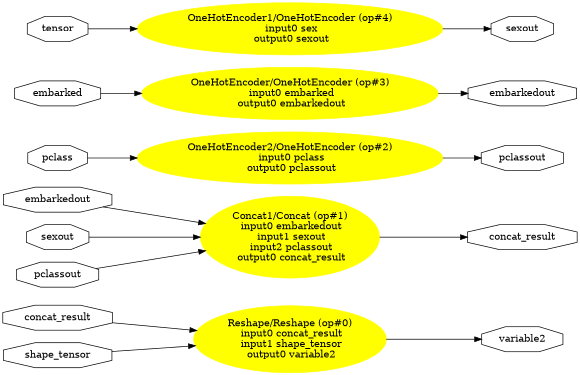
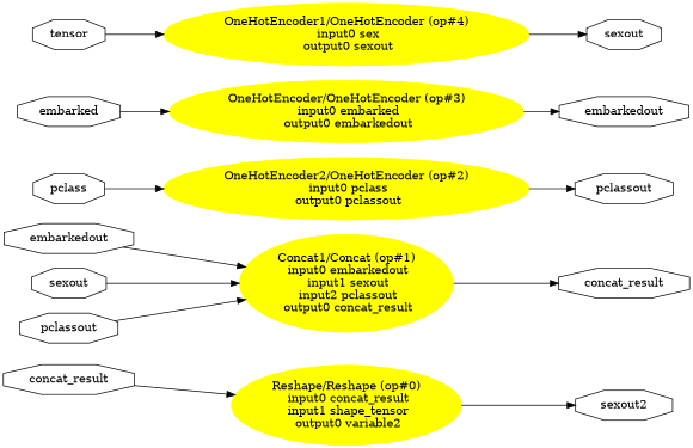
  digraph {
    rankdir=LR
    node [shape=octagon]
    "Reshape/Reshape (op#0)\n input0 concat_result\n input1 shape_tensor\n output0 variable2" [color=yellow fillcolor=yellow height=1.3356 style=filled width=3.1034 shape=""]
-   n2 [height=0.5 label=variable2 width=1.2897]
+   n2 [height=0.5 label=sexout2 width=1.2897]
    n3 [height=0.5 label=concat_result width=1.7978]
-   n4 [height=0.5 label=shape_tensor width=1.7783]
    "Concat1/Concat (op#1)\n input0 embarkedout\n input1 sexout\n input2 pclassout\n output0 concat_result" [color=yellow fillcolor=yellow height=1.6303 style=filled width=2.9463 shape=""]
    n6 [height=0.5 label=concat_result width=1.7978]
    n7 [height=0.5 label=embarkedout width=1.7392]
    n8 [height=0.5 label=sexout width=1.0357]
    n9 [height=0.5 label=pclassout width=1.3679]
    "OneHotEncoder2/OneHotEncoder (op#2)\n input0 pclass\n output0 pclassout" [color=yellow fillcolor=yellow height=1.041 style=filled width=4.9497 shape=""]
    n11 [height=0.5 label=pclassout width=1.3679]
    n12 [height=0.5 label=pclass width=1.0162]
    "OneHotEncoder/OneHotEncoder (op#3)\n input0 embarked\n output0 embarkedout" [color=yellow fillcolor=yellow height=1.041 style=filled width=4.8123 shape=""]
    n14 [height=0.5 label=embarkedout width=1.7392]
    n15 [height=0.5 label=embarked width=1.3874]
    "OneHotEncoder1/OneHotEncoder (op#4)\n input0 sex\n output0 sexout" [color=yellow fillcolor=yellow height=1.041 style=filled width=4.9497 shape=""]
    n17 [height=0.5 label=sexout width=1.0357]
    n18 [height=0.5 label=tensor width=0.75]
    "Reshape/Reshape (op#0)\n input0 concat_result\n input1 shape_tensor\n output0 variable2" -> n2
    n3 -> "Reshape/Reshape (op#0)\n input0 concat_result\n input1 shape_tensor\n output0 variable2"
-   n4 -> "Reshape/Reshape (op#0)\n input0 concat_result\n input1 shape_tensor\n output0 variable2"
    "Concat1/Concat (op#1)\n input0 embarkedout\n input1 sexout\n input2 pclassout\n output0 concat_result" -> n6
    n7 -> "Concat1/Concat (op#1)\n input0 embarkedout\n input1 sexout\n input2 pclassout\n output0 concat_result"
    n8 -> "Concat1/Concat (op#1)\n input0 embarkedout\n input1 sexout\n input2 pclassout\n output0 concat_result"
    n9 -> "Concat1/Concat (op#1)\n input0 embarkedout\n input1 sexout\n input2 pclassout\n output0 concat_result"
    "OneHotEncoder2/OneHotEncoder (op#2)\n input0 pclass\n output0 pclassout" -> n11
    n12 -> "OneHotEncoder2/OneHotEncoder (op#2)\n input0 pclass\n output0 pclassout"
    "OneHotEncoder/OneHotEncoder (op#3)\n input0 embarked\n output0 embarkedout" -> n14
    n15 -> "OneHotEncoder/OneHotEncoder (op#3)\n input0 embarked\n output0 embarkedout"
    "OneHotEncoder1/OneHotEncoder (op#4)\n input0 sex\n output0 sexout" -> n17
    n18 -> "OneHotEncoder1/OneHotEncoder (op#4)\n input0 sex\n output0 sexout"
  }
